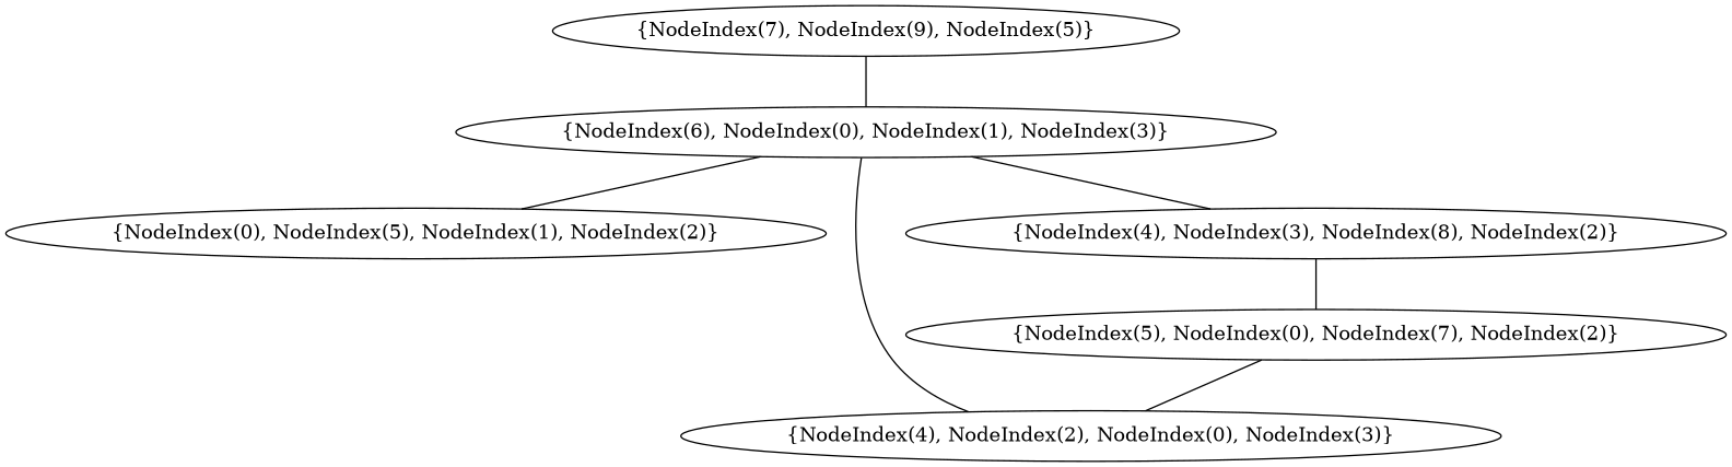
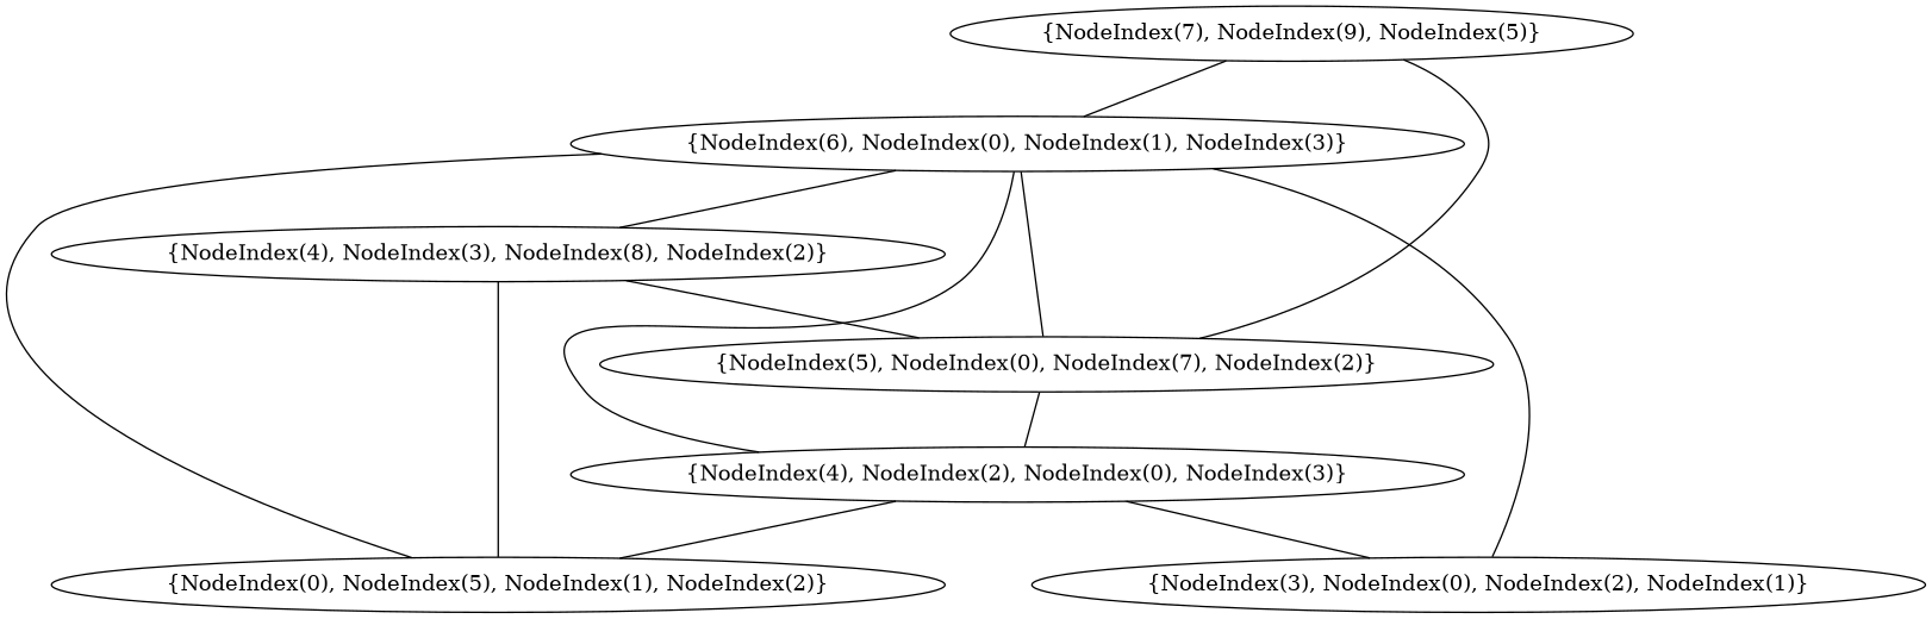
  graph {
+   n1 [label="{NodeIndex(3), NodeIndex(0), NodeIndex(2), NodeIndex(1)}"]
    n2 [label="{NodeIndex(0), NodeIndex(5), NodeIndex(1), NodeIndex(2)}"]
    n3 [label="{NodeIndex(4), NodeIndex(2), NodeIndex(0), NodeIndex(3)}"]
    n4 [label="{NodeIndex(5), NodeIndex(0), NodeIndex(7), NodeIndex(2)}"]
    n5 [label="{NodeIndex(4), NodeIndex(3), NodeIndex(8), NodeIndex(2)}"]
    n6 [label="{NodeIndex(6), NodeIndex(0), NodeIndex(1), NodeIndex(3)}"]
    n7 [label="{NodeIndex(7), NodeIndex(9), NodeIndex(5)}"]
+   n3 -- n1
+   n3 -- n2
    n4 -- n3
+   n5 -- n2
    n5 -- n4
+   n6 -- n1
    n6 -- n2
    n6 -- n3
+   n6 -- n4
    n6 -- n5
+   n7 -- n4
    n7 -- n6
  }
